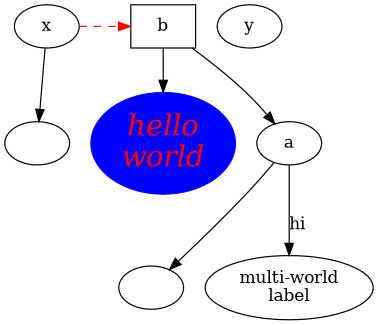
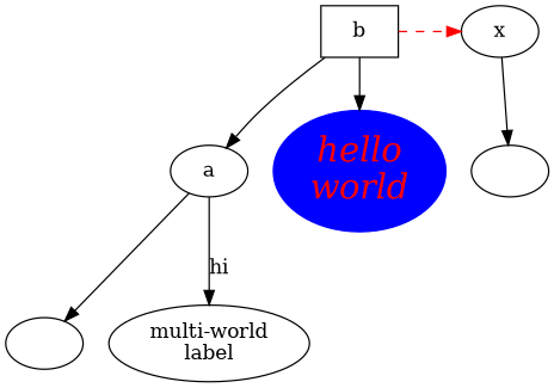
  digraph {
    b [shape=box]
    x
    a
    n4 [color=blue fontcolor=red fontname="Palatino-Italic" fontsize=24 label="hello\nworld" style=filled]
    " "
    "󠁮"
    n7 [label="multi-world\nlabel"]
-   y
    subgraph sub_1 {
      rank=same
      b
      x
    }
-   x -> b [color=red style=dashed]
+   b -> x [color=red style=dashed]
    b -> a
    b -> n4
    x -> " "
    a -> "󠁮"
    a -> n7 [label=hi weight=100]
  }
